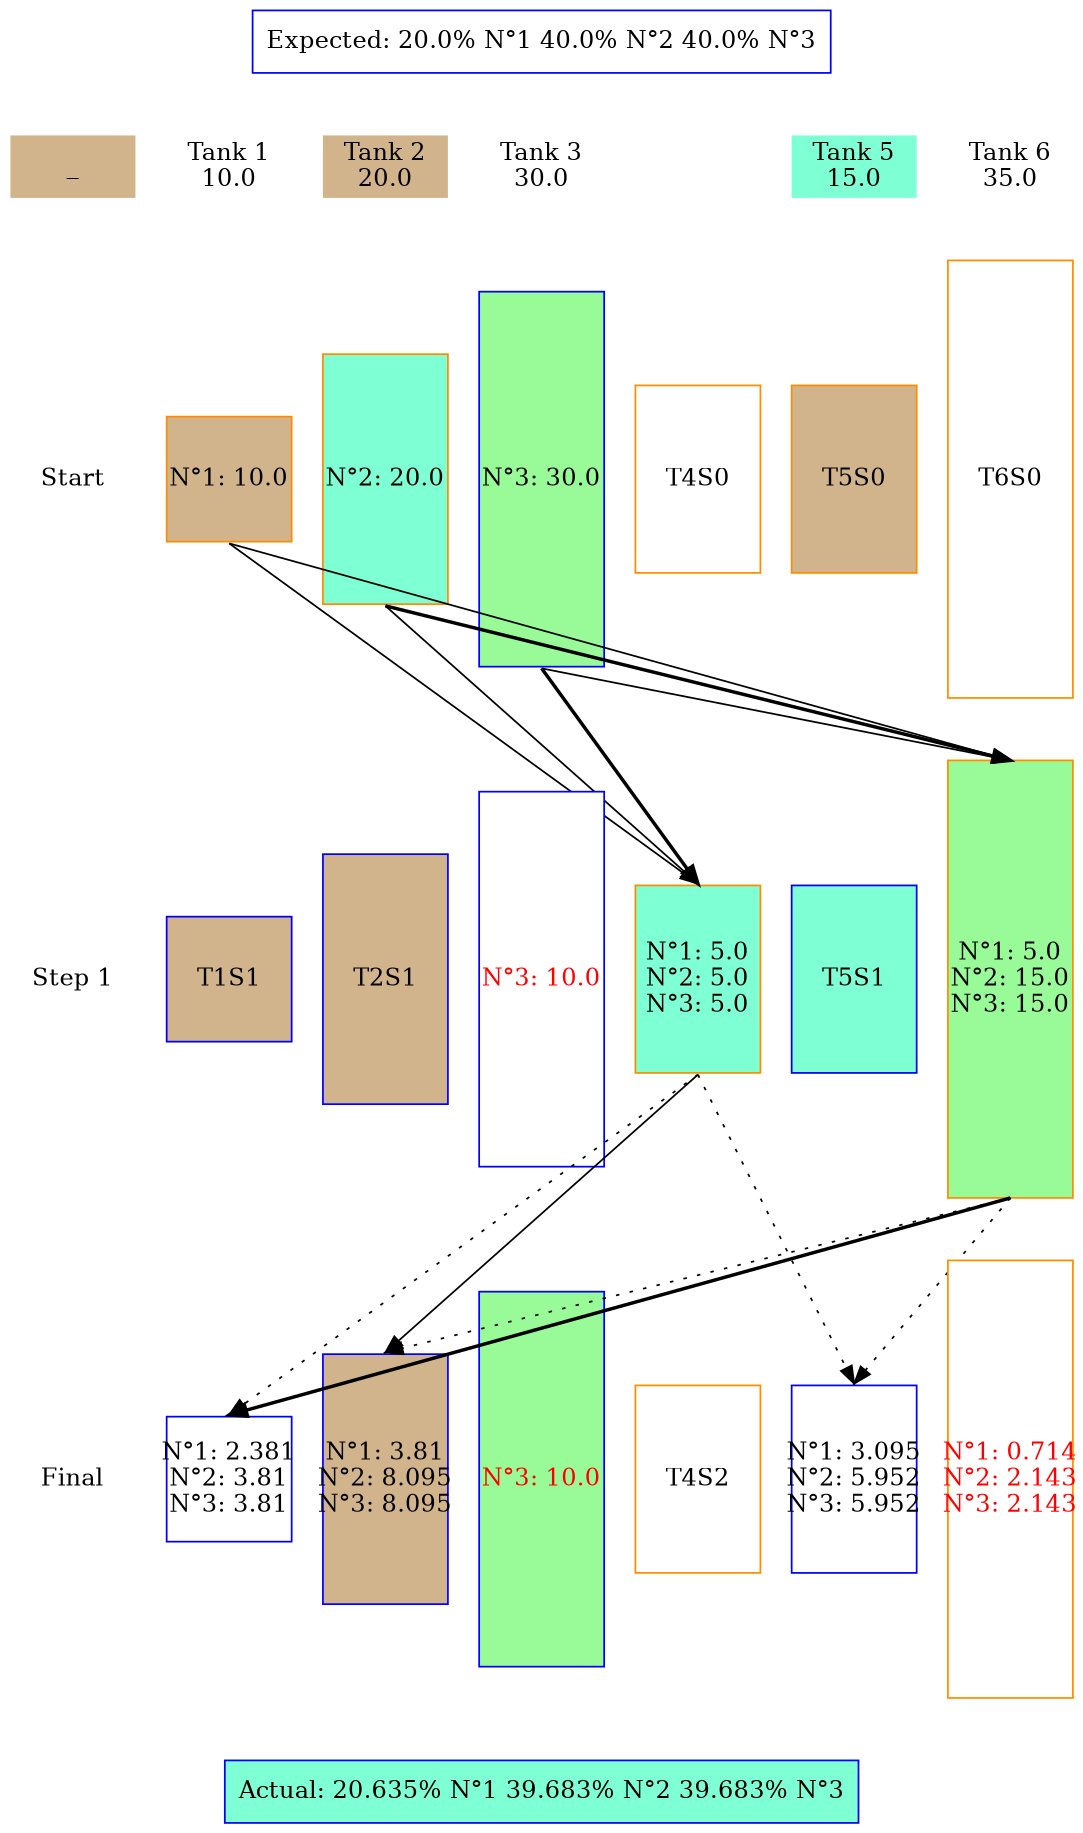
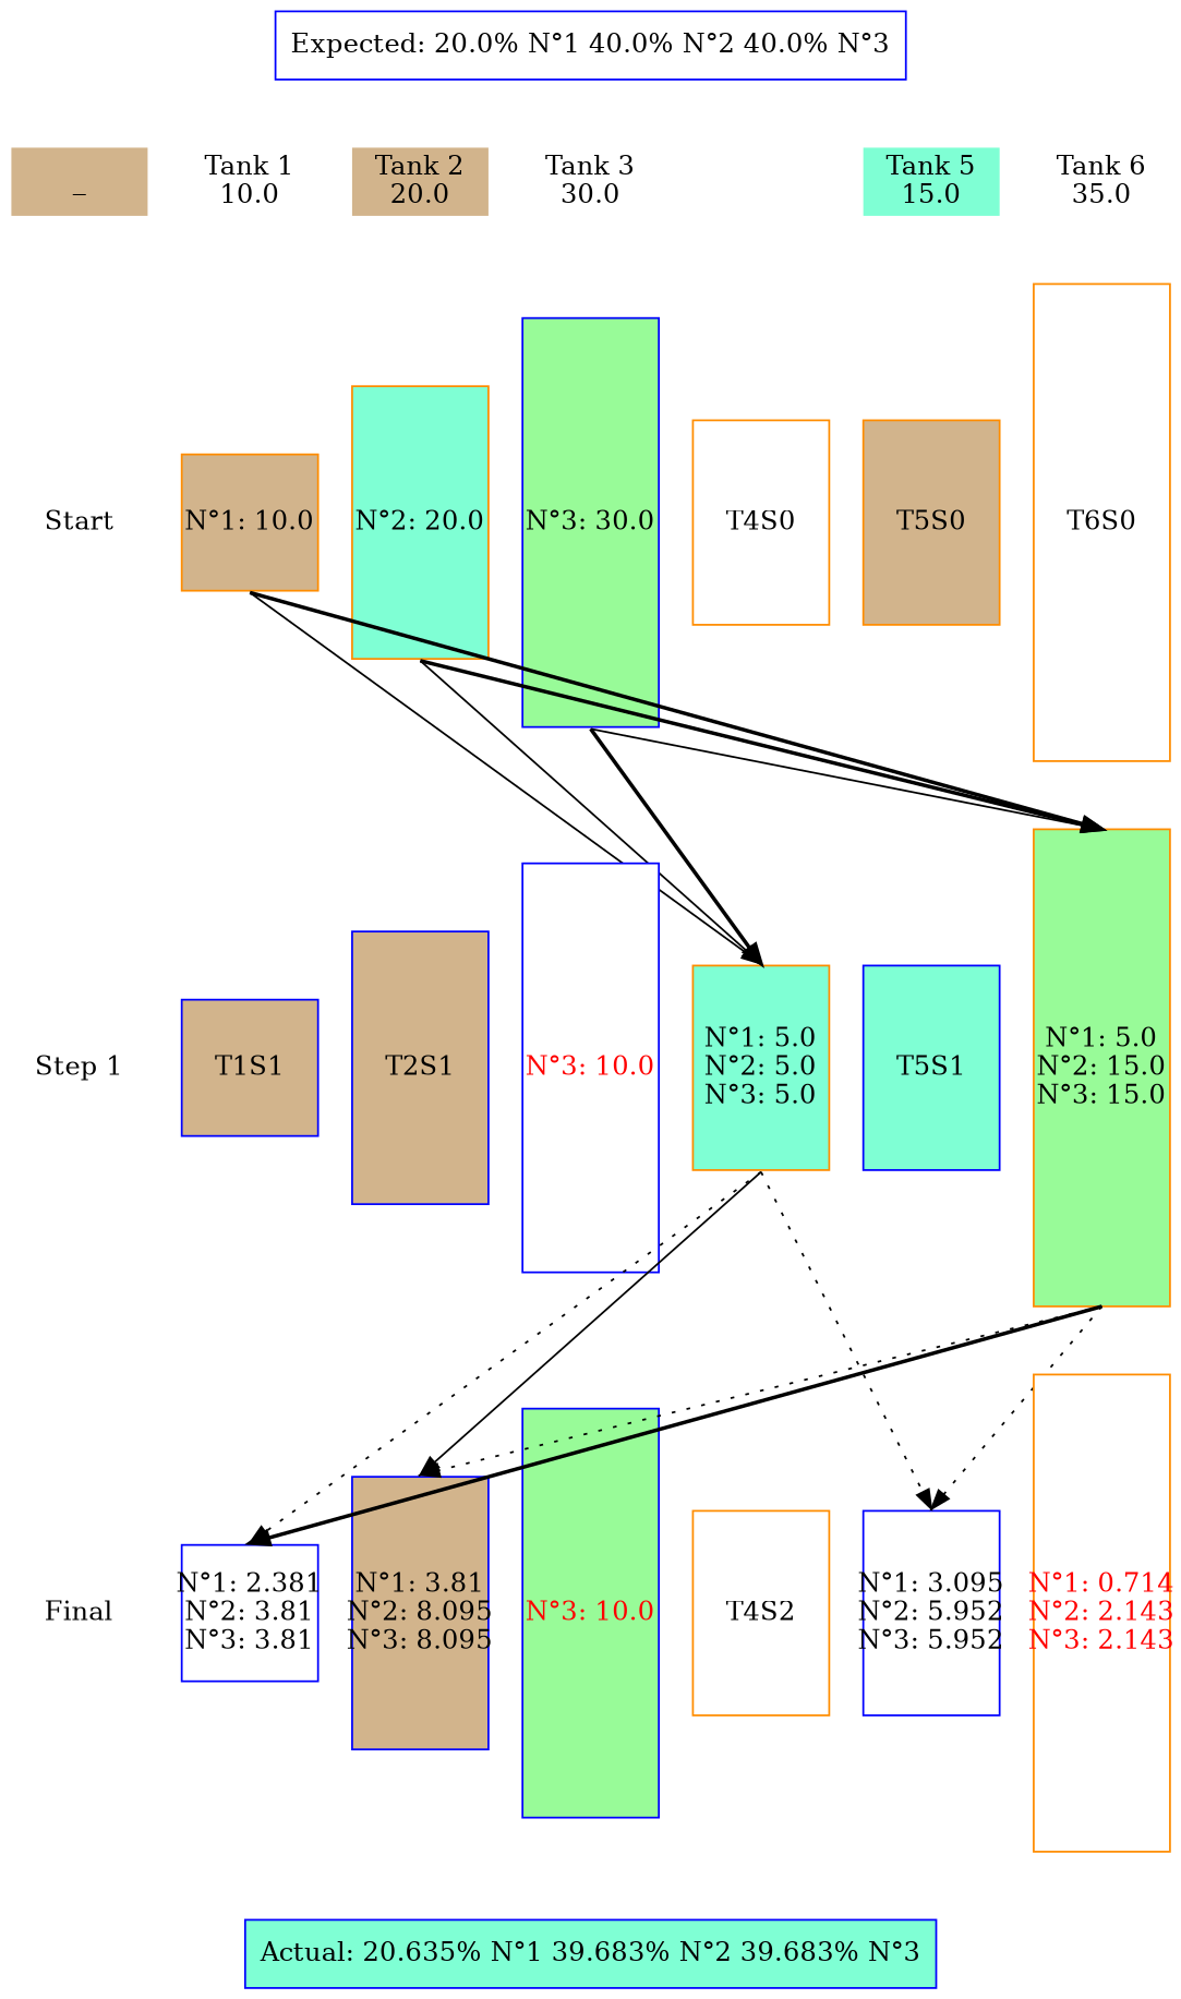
  digraph {
    splines=line
    node [color=blue fillcolor=white fixedsize=true group=0 shape=box style=filled]
    edge [style=invis]
    _ [fillcolor=tan shape=none width=1]
    n2 [color=darkorange group=1 label="Tank 1\n10.0" shape=none width=1]
    n3 [fillcolor=tan group=2 label="Tank 2\n20.0" shape=none width=1]
    n4 [group=3 label="Tank 3\n30.0" shape=none width=1]
    n5 [fillcolor=aquamarine group=5 label="Tank 5\n15.0" shape=none width=1]
    n6 [group=6 label="Tank 6\n35.0" shape=none width=1]
    n7 [color=darkorange label=Start shape=none width=1]
    n8 [color=darkorange fillcolor=tan group=1 height=1.0 label="N°1: 10.0" width=1]
    n9 [color=darkorange fillcolor=aquamarine group=2 height=2.0 label="N°2: 20.0" width=1]
    n10 [fillcolor=palegreen group=3 height=3.0 label="N°3: 30.0" width=1]
    T4S0 [color=darkorange group=4 height=1.5 width=1]
    T5S0 [color=darkorange fillcolor=tan group=5 height=1.5 width=1]
    T6S0 [color=darkorange group=6 height=3.5 width=1]
    n14 [label="Step 1" shape=none width=1]
    T1S1 [fillcolor=tan group=1 height=1.0 width=1]
    T2S1 [fillcolor=tan group=2 height=2.0 width=1]
    n17 [fontcolor=red group=3 height=3.0 label="N°3: 10.0" width=1]
    n18 [color=darkorange fillcolor=aquamarine group=4 height=1.5 label="N°1: 5.0\nN°2: 5.0\nN°3: 5.0" width=1]
    T5S1 [fillcolor=aquamarine group=5 height=1.5 width=1]
    n20 [color=darkorange fillcolor=palegreen group=6 height=3.5 label="N°1: 5.0\nN°2: 15.0\nN°3: 15.0" width=1]
    n21 [label=Final shape=none width=1]
    n22 [group=1 height=1.0 label="N°1: 2.381\nN°2: 3.81\nN°3: 3.81" width=1]
    n23 [fillcolor=tan group=2 height=2.0 label="N°1: 3.81\nN°2: 8.095\nN°3: 8.095" width=1]
    n24 [fillcolor=palegreen fontcolor=red group=3 height=3.0 label="N°3: 10.0" width=1]
    T4S2 [color=darkorange group=4 height=1.5 width=1]
    n26 [group=5 height=1.5 label="N°1: 3.095\nN°2: 5.952\nN°3: 5.952" width=1]
    n27 [color=darkorange fontcolor=red group=6 height=3.5 label="N°1: 0.714\nN°2: 2.143\nN°3: 2.143" width=1]
    n28 [fillcolor=aquamarine label="Actual: 20.635% N°1 39.683% N°2 39.683% N°3" fixedsize="" group=""]
    n29 [label="Expected: 20.0% N°1 40.0% N°2 40.0% N°3" fixedsize="" group=""]
    subgraph sub_1 {
      rank=same
      _
      n2
      n3
      n4
      n5
      n6
    }
    subgraph sub_2 {
      rank=same
      n7
      n8
      n9
      n10
      T4S0
      T5S0
      T6S0
    }
    subgraph sub_3 {
      rank=same
      n14
      T1S1
      T2S1
      n17
      n18
      T5S1
      n20
    }
    subgraph sub_4 {
      rank=same
      n21
      n22
      n23
      n24
      T4S2
      n26
      n27
    }
    _ -> n2
    _ -> n7
    n2 -> n3
    n2 -> n8
    n3 -> n4
    n3 -> n9
    n4 -> n10
    n5 -> n6
    n5 -> T5S0
    n6 -> T6S0
    n7 -> n8
    n7 -> n14
    n8 -> n9
    n8 -> T1S1
    n8 -> n18 [headport=n style=solid tailport=s]
-   n8 -> n20 [headport=n style=solid tailport=s]
+   n8 -> n20 [headport=n style=bold tailport=s]
    n9 -> n10
    n9 -> T2S1
    n9 -> n18 [headport=n style=solid tailport=s]
    n9 -> n20 [headport=n style=bold tailport=s]
    n10 -> T4S0
    n10 -> n17
    n10 -> n18 [headport=n style=bold tailport=s]
    n10 -> n20 [headport=n style=solid tailport=s]
    T4S0 -> T5S0
    T4S0 -> n18
    T5S0 -> T6S0
    T5S0 -> T5S1
    T6S0 -> n20
    n14 -> T1S1
    n14 -> n21
    T1S1 -> T2S1
    T1S1 -> n22
    T2S1 -> n17
    T2S1 -> n23
    n17 -> n18
    n17 -> n24
    n18 -> T5S1
    n18 -> n22 [headport=n style=dotted tailport=s]
    n18 -> n23 [headport=n style=solid tailport=s]
    n18 -> T4S2
    n18 -> n26 [headport=n style=dotted tailport=s]
    T5S1 -> n20
    T5S1 -> n26
    n20 -> n22 [headport=n style=bold tailport=s]
    n20 -> n23 [headport=n style=dotted tailport=s]
    n20 -> n26 [headport=n style=dotted tailport=s]
    n20 -> n27
    n21 -> n22
    n21 -> n28 [headport=n]
    n22 -> n23
    n23 -> n24
    n24 -> T4S2
    T4S2 -> n26
    n26 -> n27
    n27 -> n28 [headport=n]
    n29 -> _ [tailport=s]
    n29 -> n6 [tailport=s]
  }
